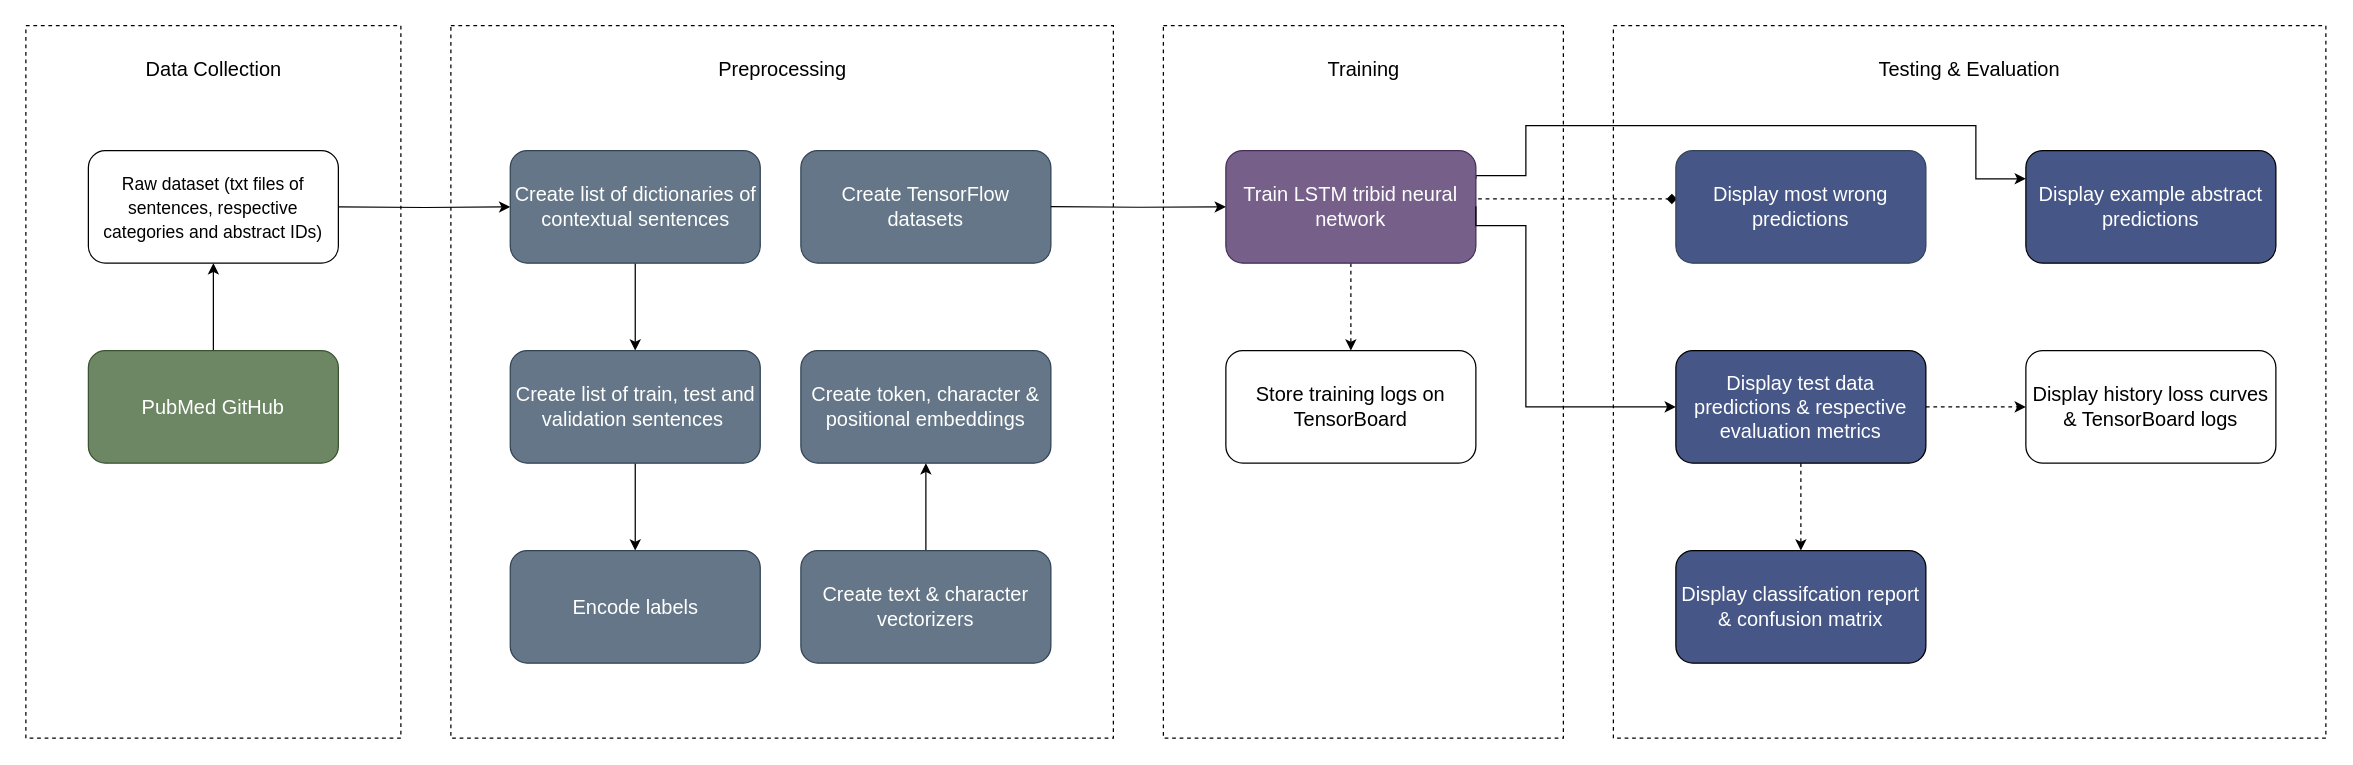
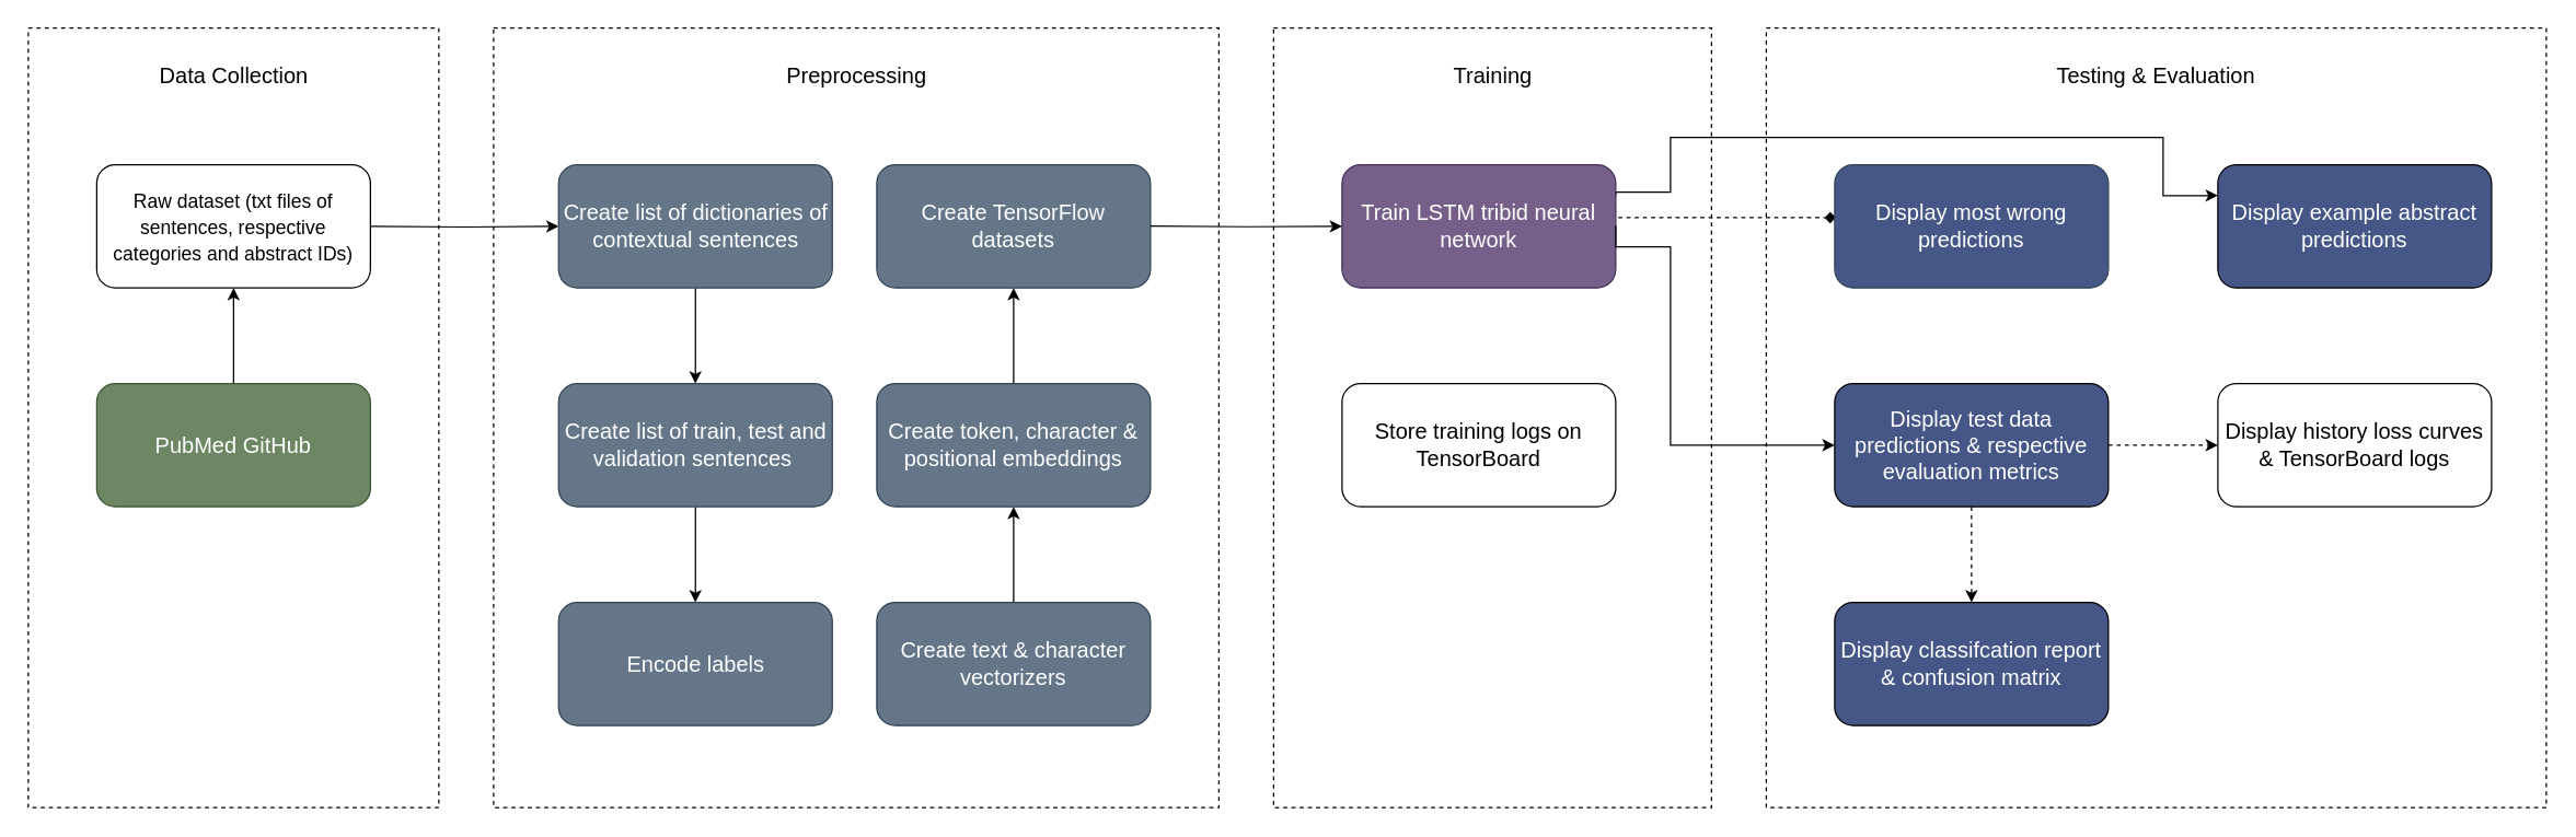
  <mxCell id="0" />
  <mxCell id="1" parent="0" />
  <mxCell id="2" value="" style="rounded=0;whiteSpace=wrap;html=1;dashed=1;fontSize=16;fillColor=default;" vertex="1" parent="1"><mxGeometry x="1290" y="20" width="570" height="570" as="geometry" /></mxCell>
  <mxCell id="3" value="" style="rounded=0;whiteSpace=wrap;html=1;dashed=1;fontSize=16;fillColor=default;" vertex="1" parent="1"><mxGeometry x="930" y="20" width="320" height="570" as="geometry" /></mxCell>
  <mxCell id="4" value="" style="rounded=0;whiteSpace=wrap;html=1;dashed=1;fontSize=16;fillColor=default;" vertex="1" parent="1"><mxGeometry x="360" y="20" width="530" height="570" as="geometry" /></mxCell>
  <mxCell id="5" value="" style="rounded=0;whiteSpace=wrap;html=1;dashed=1;fontSize=16;fillColor=default;" vertex="1" parent="1"><mxGeometry x="20" y="20" width="300" height="570" as="geometry" /></mxCell>
  <mxCell id="6" style="edgeStyle=orthogonalEdgeStyle;rounded=0;orthogonalLoop=1;jettySize=auto;html=1;exitX=1;exitY=0.5;exitDx=0;exitDy=0;entryX=0;entryY=0.5;entryDx=0;entryDy=0;fontSize=16;" edge="1" parent="1" target="12"><mxGeometry relative="1" as="geometry"><mxPoint x="270" y="165" as="sourcePoint" /></mxGeometry></mxCell>
  <mxCell id="7" value="" style="edgeStyle=orthogonalEdgeStyle;rounded=0;orthogonalLoop=1;jettySize=auto;html=1;" edge="1" parent="1" source="8"><mxGeometry relative="1" as="geometry"><mxPoint x="170" y="210" as="targetPoint" /></mxGeometry></mxCell>
  <mxCell id="8" value="&lt;font style=&quot;font-size: 16px;&quot;&gt;PubMed GitHub&lt;/font&gt;" style="rounded=1;whiteSpace=wrap;html=1;fillColor=#6d8764;fontColor=#ffffff;strokeColor=#3A5431;" vertex="1" parent="1"><mxGeometry x="70" y="280" width="200" height="90" as="geometry" /></mxCell>
  <mxCell id="9" value="Data Collection" style="text;html=1;strokeColor=none;fillColor=none;align=center;verticalAlign=middle;whiteSpace=wrap;rounded=0;fontSize=16;" vertex="1" parent="1"><mxGeometry x="102.5" y="40" width="135" height="30" as="geometry" /></mxCell>
  <mxCell id="10" value="Preprocessing" style="text;html=1;strokeColor=none;fillColor=none;align=center;verticalAlign=middle;whiteSpace=wrap;rounded=0;fontSize=16;" vertex="1" parent="1"><mxGeometry x="557.5" y="40" width="135" height="30" as="geometry" /></mxCell>
  <mxCell id="11" value="" style="edgeStyle=orthogonalEdgeStyle;rounded=0;orthogonalLoop=1;jettySize=auto;html=1;fontSize=16;" edge="1" parent="1" source="12" target="14"><mxGeometry relative="1" as="geometry" /></mxCell>
  <mxCell id="12" value="&lt;font style=&quot;font-size: 16px;&quot;&gt;Create list of dictionaries of contextual&amp;nbsp;&lt;/font&gt;&lt;span style=&quot;font-size: 16px;&quot;&gt;sentences&lt;/span&gt;" style="rounded=1;whiteSpace=wrap;html=1;fillColor=#647687;fontColor=#ffffff;strokeColor=#314354;" vertex="1" parent="1"><mxGeometry x="407.5" y="120" width="200" height="90" as="geometry" /></mxCell>
  <mxCell id="13" value="" style="edgeStyle=orthogonalEdgeStyle;rounded=0;orthogonalLoop=1;jettySize=auto;html=1;fontSize=16;" edge="1" parent="1" source="14" target="15"><mxGeometry relative="1" as="geometry" /></mxCell>
  <mxCell id="14" value="&lt;span style=&quot;font-size: 16px;&quot;&gt;Create list of train, test and validation sentences&amp;nbsp;&lt;/span&gt;" style="rounded=1;whiteSpace=wrap;html=1;fillColor=#647687;fontColor=#ffffff;strokeColor=#314354;" vertex="1" parent="1"><mxGeometry x="407.5" y="280" width="200" height="90" as="geometry" /></mxCell>
  <mxCell id="15" value="&lt;span style=&quot;font-size: 16px;&quot;&gt;Encode labels&lt;/span&gt;" style="rounded=1;whiteSpace=wrap;html=1;fillColor=#647687;fontColor=#ffffff;strokeColor=#314354;" vertex="1" parent="1"><mxGeometry x="407.5" y="440" width="200" height="90" as="geometry" /></mxCell>
  <mxCell id="16" value="&lt;span style=&quot;font-size: 16px;&quot;&gt;Create TensorFlow datasets&lt;/span&gt;" style="rounded=1;whiteSpace=wrap;html=1;fillColor=#647687;fontColor=#ffffff;strokeColor=#314354;" vertex="1" parent="1"><mxGeometry x="640" y="120" width="200" height="90" as="geometry" /></mxCell>
+ <mxCell id="17" value="" style="edgeStyle=orthogonalEdgeStyle;rounded=0;orthogonalLoop=1;jettySize=auto;html=1;fontSize=16;" edge="1" parent="1" source="18" target="16"><mxGeometry relative="1" as="geometry" /></mxCell>
  <mxCell id="18" value="&lt;span style=&quot;font-size: 16px;&quot;&gt;Create token, character &amp;amp; positional embeddings&lt;/span&gt;" style="rounded=1;whiteSpace=wrap;html=1;fillColor=#647687;fontColor=#ffffff;strokeColor=#314354;" vertex="1" parent="1"><mxGeometry x="640" y="280" width="200" height="90" as="geometry" /></mxCell>
  <mxCell id="19" value="" style="edgeStyle=orthogonalEdgeStyle;rounded=0;orthogonalLoop=1;jettySize=auto;html=1;fontSize=16;" edge="1" parent="1" source="20" target="18"><mxGeometry relative="1" as="geometry" /></mxCell>
  <mxCell id="20" value="&lt;span style=&quot;font-size: 16px;&quot;&gt;Create text &amp;amp; character vectorizers&lt;/span&gt;" style="rounded=1;whiteSpace=wrap;html=1;fillColor=#647687;fontColor=#ffffff;strokeColor=#314354;" vertex="1" parent="1"><mxGeometry x="640" y="440" width="200" height="90" as="geometry" /></mxCell>
  <mxCell id="21" value="Training" style="text;html=1;strokeColor=none;fillColor=none;align=center;verticalAlign=middle;whiteSpace=wrap;rounded=0;fontSize=16;" vertex="1" parent="1"><mxGeometry x="1022.5" y="40" width="135" height="30" as="geometry" /></mxCell>
- <mxCell id="22" value="" style="edgeStyle=orthogonalEdgeStyle;rounded=0;orthogonalLoop=1;jettySize=auto;html=1;fontSize=16;strokeColor=default;dashed=1;" edge="1" source="25" target="26" parent="1"><mxGeometry relative="1" as="geometry" /></mxCell>
  <mxCell id="23" style="edgeStyle=orthogonalEdgeStyle;rounded=0;orthogonalLoop=1;jettySize=auto;html=1;exitX=1;exitY=0.25;exitDx=0;exitDy=0;entryX=0;entryY=0.25;entryDx=0;entryDy=0;strokeColor=default;fontSize=16;jumpStyle=arc;" edge="1" parent="1" source="25" target="37"><mxGeometry relative="1" as="geometry"><Array as="points"><mxPoint x="1180" y="140" /><mxPoint x="1220" y="140" /><mxPoint x="1220" y="100" /><mxPoint x="1580" y="100" /><mxPoint x="1580" y="143" /></Array></mxGeometry></mxCell>
  <mxCell id="24" value="" style="edgeStyle=orthogonalEdgeStyle;rounded=0;jumpStyle=arc;orthogonalLoop=1;jettySize=auto;html=1;dashed=1;strokeColor=default;fontSize=16;exitX=1.009;exitY=0.429;exitDx=0;exitDy=0;exitPerimeter=0;entryX=0.005;entryY=0.429;entryDx=0;entryDy=0;entryPerimeter=0;endArrow=diamond;" edge="1" parent="1" source="25" target="38"><mxGeometry relative="1" as="geometry"><mxPoint x="1300" y="165" as="targetPoint" /></mxGeometry></mxCell>
  <mxCell id="25" value="&lt;font style=&quot;font-size: 16px;&quot;&gt;Train LSTM tribid neural network&lt;/font&gt;" style="rounded=1;whiteSpace=wrap;html=1;fillColor=#76608a;fontColor=#ffffff;strokeColor=#432D57;" vertex="1" parent="1"><mxGeometry x="980" y="120" width="200" height="90" as="geometry" /></mxCell>
  <mxCell id="26" value="&lt;span style=&quot;font-size: 16px;&quot;&gt;Store training logs on TensorBoard&lt;/span&gt;" style="rounded=1;whiteSpace=wrap;html=1;fillColor=none;fontColor=#000000;strokeColor=#000000;" vertex="1" parent="1"><mxGeometry x="980" y="280" width="200" height="90" as="geometry" /></mxCell>
  <mxCell id="27" value="" style="edgeStyle=orthogonalEdgeStyle;rounded=0;orthogonalLoop=1;jettySize=auto;html=1;fontSize=16;" edge="1" parent="1"><mxGeometry relative="1" as="geometry"><mxPoint x="1312.5" y="280" as="sourcePoint" /></mxGeometry></mxCell>
  <mxCell id="28" value="" style="edgeStyle=orthogonalEdgeStyle;rounded=0;orthogonalLoop=1;jettySize=auto;html=1;fontSize=16;" edge="1" parent="1"><mxGeometry relative="1" as="geometry"><mxPoint x="1312.5" y="440" as="sourcePoint" /></mxGeometry></mxCell>
  <mxCell id="29" style="edgeStyle=orthogonalEdgeStyle;rounded=0;orthogonalLoop=1;jettySize=auto;html=1;exitX=1;exitY=0.5;exitDx=0;exitDy=0;entryX=0;entryY=0.5;entryDx=0;entryDy=0;fontSize=16;" edge="1" parent="1" target="25"><mxGeometry relative="1" as="geometry"><mxPoint x="840" y="164.82" as="sourcePoint" /><mxPoint x="997.5" y="164.82" as="targetPoint" /></mxGeometry></mxCell>
  <mxCell id="30" value="Testing &amp;amp; Evaluation" style="text;html=1;strokeColor=none;fillColor=none;align=center;verticalAlign=middle;whiteSpace=wrap;rounded=0;fontSize=16;" vertex="1" parent="1"><mxGeometry x="1491.25" y="40" width="167.5" height="30" as="geometry" /></mxCell>
  <mxCell id="31" value="&lt;font style=&quot;font-size: 16px;&quot;&gt;Display history loss curves &amp;amp; TensorBoard logs&lt;/font&gt;" style="rounded=1;whiteSpace=wrap;html=1;fillColor=none;" vertex="1" parent="1"><mxGeometry x="1620" y="280" width="200" height="90" as="geometry" /></mxCell>
  <mxCell id="32" value="" style="edgeStyle=orthogonalEdgeStyle;rounded=0;orthogonalLoop=1;jettySize=auto;html=1;strokeColor=default;fontSize=16;dashed=1;" edge="1" parent="1" source="34" target="36"><mxGeometry relative="1" as="geometry" /></mxCell>
  <mxCell id="33" value="" style="edgeStyle=orthogonalEdgeStyle;rounded=0;orthogonalLoop=1;jettySize=auto;html=1;dashed=1;strokeColor=default;fontSize=16;" edge="1" parent="1" source="34" target="31"><mxGeometry relative="1" as="geometry" /></mxCell>
  <mxCell id="34" value="&lt;span style=&quot;font-size: 16px;&quot;&gt;Display test data predictions &amp;amp; respective evaluation metrics&lt;br&gt;&lt;/span&gt;" style="rounded=1;whiteSpace=wrap;html=1;fillColor=#465787;fontColor=#FFFFFF;" vertex="1" parent="1"><mxGeometry x="1340" y="280" width="200" height="90" as="geometry" /></mxCell>
  <mxCell id="35" style="edgeStyle=orthogonalEdgeStyle;rounded=0;orthogonalLoop=1;jettySize=auto;html=1;exitX=1;exitY=0.5;exitDx=0;exitDy=0;entryX=0;entryY=0.5;entryDx=0;entryDy=0;fontSize=16;" edge="1" parent="1" target="34"><mxGeometry relative="1" as="geometry"><mxPoint x="1180" y="164.52" as="sourcePoint" /><mxPoint x="1337.5" y="164.52" as="targetPoint" /><Array as="points"><mxPoint x="1180" y="180" /><mxPoint x="1220" y="180" /><mxPoint x="1220" y="325" /></Array></mxGeometry></mxCell>
  <mxCell id="36" value="&lt;span style=&quot;font-size: 16px;&quot;&gt;Display classifcation report &amp;amp; confusion matrix&lt;/span&gt;" style="rounded=1;whiteSpace=wrap;html=1;fillColor=#465787;fontColor=#FFFFFF;" vertex="1" parent="1"><mxGeometry x="1340" y="440" width="200" height="90" as="geometry" /></mxCell>
  <mxCell id="37" value="&lt;span style=&quot;font-size: 16px;&quot;&gt;Display example abstract predictions&lt;br&gt;&lt;/span&gt;" style="rounded=1;whiteSpace=wrap;html=1;fillColor=#465787;fontColor=#FFFFFF;" vertex="1" parent="1"><mxGeometry x="1620" y="120" width="200" height="90" as="geometry" /></mxCell>
  <mxCell id="38" value="&lt;span style=&quot;font-size: 16px;&quot;&gt;Display most wrong predictions&lt;br&gt;&lt;/span&gt;" style="rounded=1;whiteSpace=wrap;html=1;fillColor=#465787;fontColor=#ffffff;strokeColor=#314354;" vertex="1" parent="1"><mxGeometry x="1340" y="120" width="200" height="90" as="geometry" /></mxCell>
  <mxCell id="39" value="&lt;span style=&quot;font-size: 14px;&quot;&gt;&lt;font color=&quot;#000000&quot;&gt;Raw dataset (txt files of sentences, respective categories and abstract IDs)&lt;/font&gt;&lt;/span&gt;" style="rounded=1;whiteSpace=wrap;html=1;strokeColor=#000000;fontSize=16;fontColor=#FFFFFF;fillColor=none;" vertex="1" parent="1"><mxGeometry x="70" y="120" width="200" height="90" as="geometry" /></mxCell>
